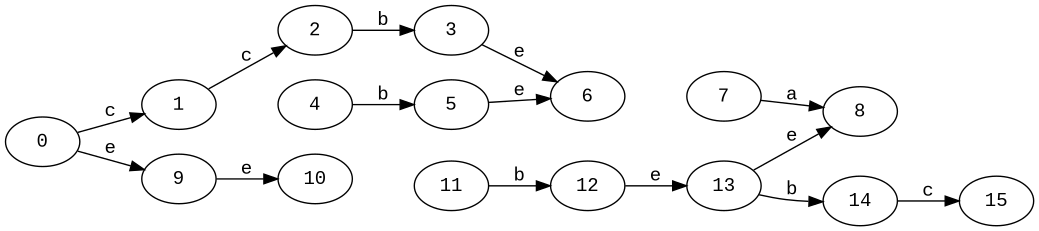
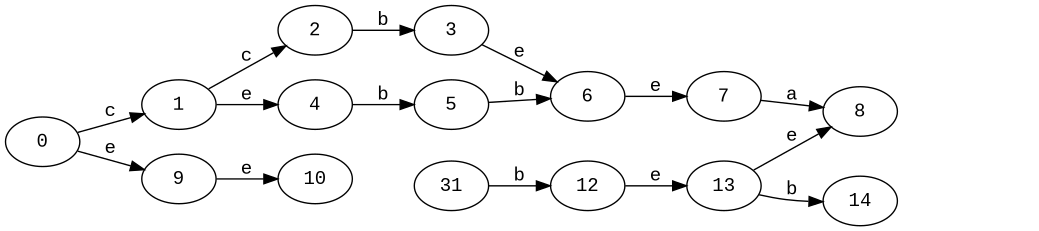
  digraph {
    fontname="Liberation Mono"
    rankdir=LR
    node [fontname="Liberation Mono"]
    edge [fontname="Liberation Mono"]
    n1 [label=0]
    n2 [label=1]
    n3 [label=9]
    n4 [label=2]
    n5 [label=4]
    n6 [label=10]
    n7 [label=3]
    n8 [label=5]
    n9 [label=6]
    n10 [label=7]
    n11 [label=8]
    n12 [label=13]
    n13 [label=14]
-   n14 [label=11]
+   n14 [label=31]
    n15 [label=12]
-   n16 [label=15]
    n1 -> n2 [label=c]
    n1 -> n3 [label=e]
    n2 -> n4 [label=c]
+   n2 -> n5 [label=e]
    n3 -> n6 [label=e]
    n4 -> n7 [label=b]
    n5 -> n8 [label=b]
    n7 -> n9 [label=e]
-   n8 -> n9 [label=e]
+   n8 -> n9 [label=b]
+   n9 -> n10 [label=e]
    n10 -> n11 [label=a]
    n12 -> n11 [label=e]
    n12 -> n13 [label=b]
-   n13 -> n16 [label=c]
    n14 -> n15 [label=b]
    n15 -> n12 [label=e]
  }
